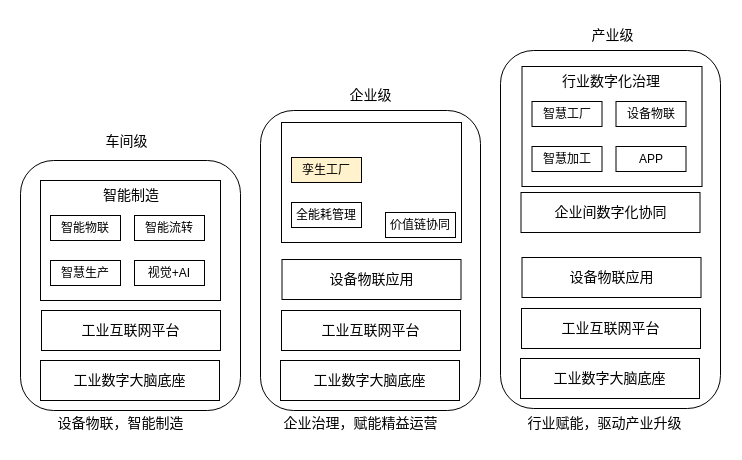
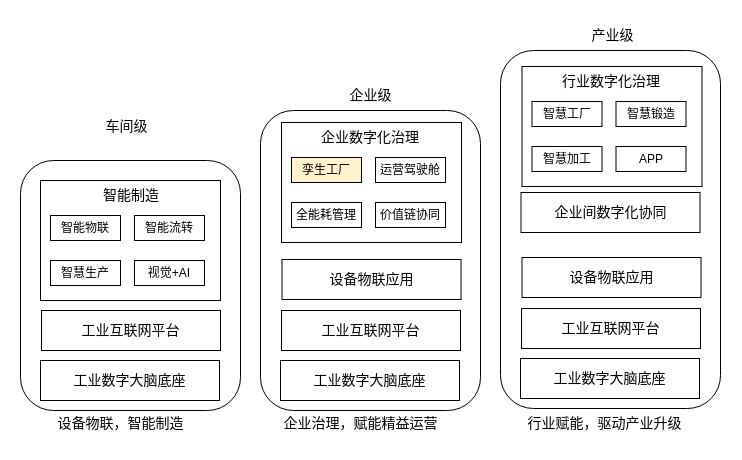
  <mxCell id="0" />
  <mxCell id="1" parent="0" />
  <mxCell id="2" value="" style="rounded=1;whiteSpace=wrap;html=1;" vertex="1" parent="1"><mxGeometry x="20" y="160" width="220" height="250" as="geometry" /></mxCell>
  <mxCell id="3" value="" style="rounded=0;whiteSpace=wrap;html=1;" vertex="1" parent="1"><mxGeometry x="40" y="180" width="180" height="120" as="geometry" /></mxCell>
  <mxCell id="4" value="&lt;font style=&quot;font-size: 14px;&quot;&gt;智能制造&lt;/font&gt;" style="text;html=1;align=center;verticalAlign=middle;whiteSpace=wrap;rounded=0;" vertex="1" parent="1"><mxGeometry x="101" y="180" width="60" height="30" as="geometry" /></mxCell>
  <mxCell id="5" value="智能物联" style="rounded=0;whiteSpace=wrap;html=1;" vertex="1" parent="1"><mxGeometry x="50" y="215" width="70" height="25" as="geometry" /></mxCell>
  <mxCell id="6" value="智能流转" style="rounded=0;whiteSpace=wrap;html=1;" vertex="1" parent="1"><mxGeometry x="134" y="215" width="70" height="25" as="geometry" /></mxCell>
  <mxCell id="7" value="智慧生产" style="rounded=0;whiteSpace=wrap;html=1;" vertex="1" parent="1"><mxGeometry x="50" y="260" width="70" height="25" as="geometry" /></mxCell>
  <mxCell id="8" value="视觉+AI" style="rounded=0;whiteSpace=wrap;html=1;" vertex="1" parent="1"><mxGeometry x="134" y="260" width="70" height="25" as="geometry" /></mxCell>
  <mxCell id="9" value="&lt;font style=&quot;font-size: 14px;&quot;&gt;工业互联网平台&lt;/font&gt;" style="rounded=0;whiteSpace=wrap;html=1;" vertex="1" parent="1"><mxGeometry x="41" y="310" width="179" height="40" as="geometry" /></mxCell>
  <mxCell id="10" value="&lt;font style=&quot;font-size: 14px;&quot;&gt;工业数字大脑底座&lt;/font&gt;" style="rounded=0;whiteSpace=wrap;html=1;" vertex="1" parent="1"><mxGeometry x="40" y="360" width="179" height="40" as="geometry" /></mxCell>
  <mxCell id="11" value="&lt;font style=&quot;font-size: 14px;&quot;&gt;设备物联，智能制造&lt;/font&gt;" style="text;html=1;align=center;verticalAlign=middle;resizable=0;points=[];autosize=1;strokeColor=none;fillColor=none;" vertex="1" parent="1"><mxGeometry x="45" y="408" width="150" height="30" as="geometry" /></mxCell>
  <mxCell id="12" value="" style="rounded=1;whiteSpace=wrap;html=1;" vertex="1" parent="1"><mxGeometry x="260" y="110" width="220" height="300" as="geometry" /></mxCell>
  <mxCell id="13" value="" style="rounded=0;whiteSpace=wrap;html=1;" vertex="1" parent="1"><mxGeometry x="281" y="122" width="180" height="120" as="geometry" /></mxCell>
+ <mxCell id="14" value="&lt;font style=&quot;font-size: 14px;&quot;&gt;企业数字化治理&lt;/font&gt;" style="text;html=1;align=center;verticalAlign=middle;whiteSpace=wrap;rounded=0;" vertex="1" parent="1"><mxGeometry x="320" y="122" width="100" height="30" as="geometry" /></mxCell>
  <mxCell id="15" value="孪生工厂" style="rounded=0;whiteSpace=wrap;html=1;fillColor=#fff2cc;" vertex="1" parent="1"><mxGeometry x="291" y="157" width="70" height="25" as="geometry" /></mxCell>
+ <mxCell id="16" value="运营驾驶舱" style="rounded=0;whiteSpace=wrap;html=1;" vertex="1" parent="1"><mxGeometry x="375" y="157" width="70" height="25" as="geometry" /></mxCell>
  <mxCell id="17" value="全能耗管理" style="rounded=0;whiteSpace=wrap;html=1;" vertex="1" parent="1"><mxGeometry x="291" y="202" width="70" height="25" as="geometry" /></mxCell>
- <mxCell id="18" value="价值链协同" style="rounded=0;whiteSpace=wrap;html=1;" vertex="1" parent="1"><mxGeometry x="385" y="212" width="70" height="25" as="geometry" /></mxCell>
+ <mxCell id="18" value="价值链协同" style="rounded=0;whiteSpace=wrap;html=1;" vertex="1" parent="1"><mxGeometry x="375" y="202" width="70" height="25" as="geometry" /></mxCell>
  <mxCell id="19" value="&lt;font style=&quot;font-size: 14px;&quot;&gt;工业互联网平台&lt;/font&gt;" style="rounded=0;whiteSpace=wrap;html=1;" vertex="1" parent="1"><mxGeometry x="281" y="310" width="179" height="40" as="geometry" /></mxCell>
  <mxCell id="20" value="&lt;font style=&quot;font-size: 14px;&quot;&gt;工业数字大脑底座&lt;/font&gt;" style="rounded=0;whiteSpace=wrap;html=1;" vertex="1" parent="1"><mxGeometry x="280" y="360" width="179" height="40" as="geometry" /></mxCell>
  <mxCell id="21" value="&lt;font style=&quot;font-size: 14px;&quot;&gt;企业治理，赋能精益运营&lt;/font&gt;" style="text;html=1;align=center;verticalAlign=middle;resizable=0;points=[];autosize=1;strokeColor=none;fillColor=none;" vertex="1" parent="1"><mxGeometry x="270" y="408" width="180" height="30" as="geometry" /></mxCell>
  <mxCell id="22" value="&lt;font style=&quot;font-size: 14px;&quot;&gt;行业赋能，驱动产业升级&lt;/font&gt;" style="text;html=1;align=center;verticalAlign=middle;resizable=0;points=[];autosize=1;strokeColor=none;fillColor=none;" vertex="1" parent="1"><mxGeometry x="514" y="408" width="180" height="30" as="geometry" /></mxCell>
  <mxCell id="23" value="&lt;font style=&quot;font-size: 14px;&quot;&gt;设备物联应用&lt;/font&gt;" style="rounded=0;whiteSpace=wrap;html=1;" vertex="1" parent="1"><mxGeometry x="281.5" y="259" width="179" height="40" as="geometry" /></mxCell>
  <mxCell id="24" value="" style="rounded=1;whiteSpace=wrap;html=1;" vertex="1" parent="1"><mxGeometry x="500" y="50" width="220" height="358" as="geometry" /></mxCell>
  <mxCell id="25" value="" style="rounded=0;whiteSpace=wrap;html=1;" vertex="1" parent="1"><mxGeometry x="521.5" y="66" width="180" height="120" as="geometry" /></mxCell>
  <mxCell id="26" value="&lt;font style=&quot;font-size: 14px;&quot;&gt;行业数字化治理&lt;/font&gt;" style="text;html=1;align=center;verticalAlign=middle;whiteSpace=wrap;rounded=0;" vertex="1" parent="1"><mxGeometry x="560.5" y="66" width="100" height="30" as="geometry" /></mxCell>
  <mxCell id="27" value="智慧工厂" style="rounded=0;whiteSpace=wrap;html=1;" vertex="1" parent="1"><mxGeometry x="531.5" y="101" width="70" height="25" as="geometry" /></mxCell>
- <mxCell id="28" value="设备物联" style="rounded=0;whiteSpace=wrap;html=1;" vertex="1" parent="1"><mxGeometry x="615.5" y="101" width="70" height="25" as="geometry" /></mxCell>
+ <mxCell id="28" value="智慧锻造" style="rounded=0;whiteSpace=wrap;html=1;" vertex="1" parent="1"><mxGeometry x="615.5" y="101" width="70" height="25" as="geometry" /></mxCell>
  <mxCell id="29" value="智慧加工" style="rounded=0;whiteSpace=wrap;html=1;" vertex="1" parent="1"><mxGeometry x="531.5" y="146" width="70" height="25" as="geometry" /></mxCell>
  <mxCell id="30" value="APP" style="rounded=0;whiteSpace=wrap;html=1;" vertex="1" parent="1"><mxGeometry x="615.5" y="146" width="70" height="25" as="geometry" /></mxCell>
  <mxCell id="31" value="&lt;font style=&quot;font-size: 14px;&quot;&gt;工业互联网平台&lt;/font&gt;" style="rounded=0;whiteSpace=wrap;html=1;" vertex="1" parent="1"><mxGeometry x="521" y="308" width="179" height="40" as="geometry" /></mxCell>
  <mxCell id="32" value="&lt;font style=&quot;font-size: 14px;&quot;&gt;工业数字大脑底座&lt;/font&gt;" style="rounded=0;whiteSpace=wrap;html=1;" vertex="1" parent="1"><mxGeometry x="520" y="358" width="179" height="40" as="geometry" /></mxCell>
  <mxCell id="33" value="&lt;font style=&quot;font-size: 14px;&quot;&gt;设备物联应用&lt;/font&gt;" style="rounded=0;whiteSpace=wrap;html=1;" vertex="1" parent="1"><mxGeometry x="521.5" y="257" width="179" height="40" as="geometry" /></mxCell>
  <mxCell id="34" value="&lt;font style=&quot;font-size: 14px;&quot;&gt;企业间数字化协同&lt;/font&gt;" style="rounded=0;whiteSpace=wrap;html=1;" vertex="1" parent="1"><mxGeometry x="520.5" y="192" width="179" height="40" as="geometry" /></mxCell>
- <mxCell id="35" value="&lt;font style=&quot;font-size: 14px;&quot;&gt;车间级&lt;/font&gt;" style="text;html=1;align=center;verticalAlign=middle;resizable=0;points=[];autosize=1;strokeColor=none;fillColor=none;" vertex="1" parent="1"><mxGeometry x="91" y="126" width="70" height="30" as="geometry" /></mxCell>
+ <mxCell id="35" value="&lt;font style=&quot;font-size: 14px;&quot;&gt;车间级&lt;/font&gt;" style="text;html=1;align=center;verticalAlign=middle;resizable=0;points=[];autosize=1;strokeColor=none;fillColor=none;" vertex="1" parent="1"><mxGeometry x="91" y="111" width="70" height="30" as="geometry" /></mxCell>
  <mxCell id="36" value="&lt;font style=&quot;font-size: 14px;&quot;&gt;企业级&lt;/font&gt;" style="text;html=1;align=center;verticalAlign=middle;resizable=0;points=[];autosize=1;strokeColor=none;fillColor=none;" vertex="1" parent="1"><mxGeometry x="334.5" y="80" width="70" height="30" as="geometry" /></mxCell>
  <mxCell id="37" value="&lt;font style=&quot;font-size: 14px;&quot;&gt;产业级&lt;/font&gt;" style="text;html=1;align=center;verticalAlign=middle;resizable=0;points=[];autosize=1;strokeColor=none;fillColor=none;" vertex="1" parent="1"><mxGeometry x="576.5" y="20" width="70" height="30" as="geometry" /></mxCell>
